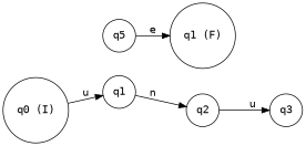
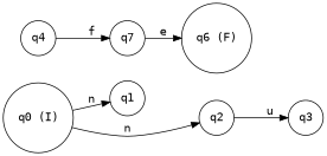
  digraph {
    fontname="DejaVu Sans Mono"
    rankdir=LR
    node [fontname="DejaVu Sans Mono" shape=circle]
    edge [fontname="DejaVu Sans Mono"]
    n1 [label="q0 (I)"]
    n2 [label=q1]
    n3 [label=q2]
    n4 [label=q3]
-   n6 [label=q5]
-   n7 [label="q1 (F)"]
-   n1 -> n2 [label=u]
-   n2 -> n3 [label=n]
+   n5 [label=q4]
+   n6 [label=q7]
+   n7 [label="q6 (F)"]
+   n1 -> n2 [label=n]
+   n1 -> n3 [label=n]
    n3 -> n4 [label=u]
+   n5 -> n6 [label=f]
    n6 -> n7 [label=e]
  }
